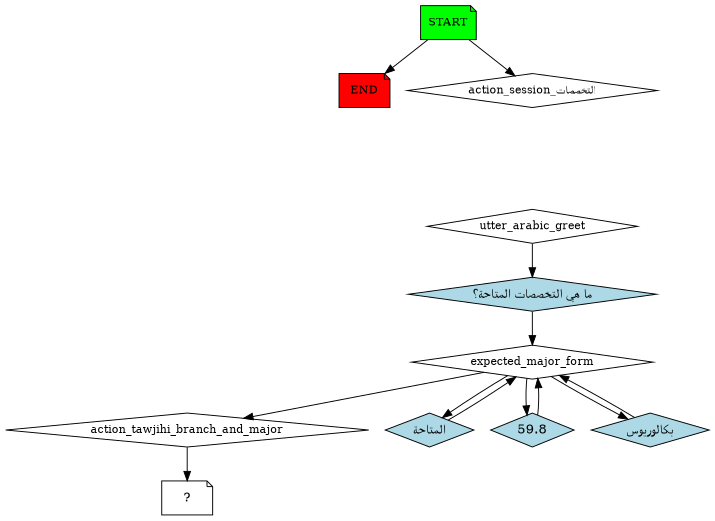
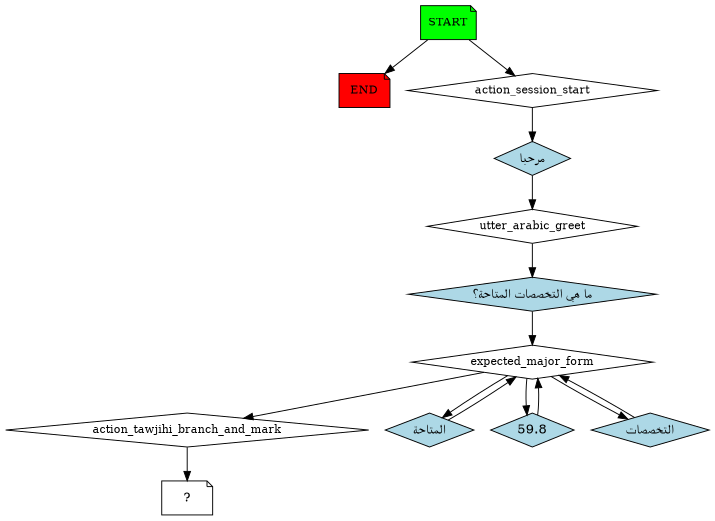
  digraph {
    node [shape=diamond style=filled]
    n1 [fillcolor=green fontsize=12 label=START shape=note]
    n2 [fillcolor=red fontsize=12 label=END shape=note]
-   n3 [fontsize=12 label="action_session_التخصصات" style=""]
+   n3 [fontsize=12 label=action_session_start style=""]
+   n4 [fillcolor=lightblue label="مرحبا"]
    n5 [fontsize=12 label=utter_arabic_greet style=""]
    n6 [fillcolor=lightblue label="ما هي التخصصات المتاحة؟"]
    n7 [fontsize=12 label=expected_major_form style=""]
-   n8 [fontsize=12 label=action_tawjihi_branch_and_major style=""]
+   n8 [fontsize=12 label=action_tawjihi_branch_and_mark style=""]
    n9 [fillcolor=lightblue label="المتاحة"]
    n10 [fillcolor=lightblue label=59.8]
-   n11 [fillcolor=lightblue label="بكالوريوس"]
+   n11 [fillcolor=lightblue label="التخصصات"]
    n12 [label="  ?  " shape=note style=""]
    n1 -> n2
    n1 -> n3
+   n3 -> n4
+   n4 -> n5
    n5 -> n6
    n6 -> n7
    n7 -> n8
    n7 -> n9
    n7 -> n10
    n7 -> n11
    n8 -> n12
    n9 -> n7
    n10 -> n7
    n11 -> n7
  }
